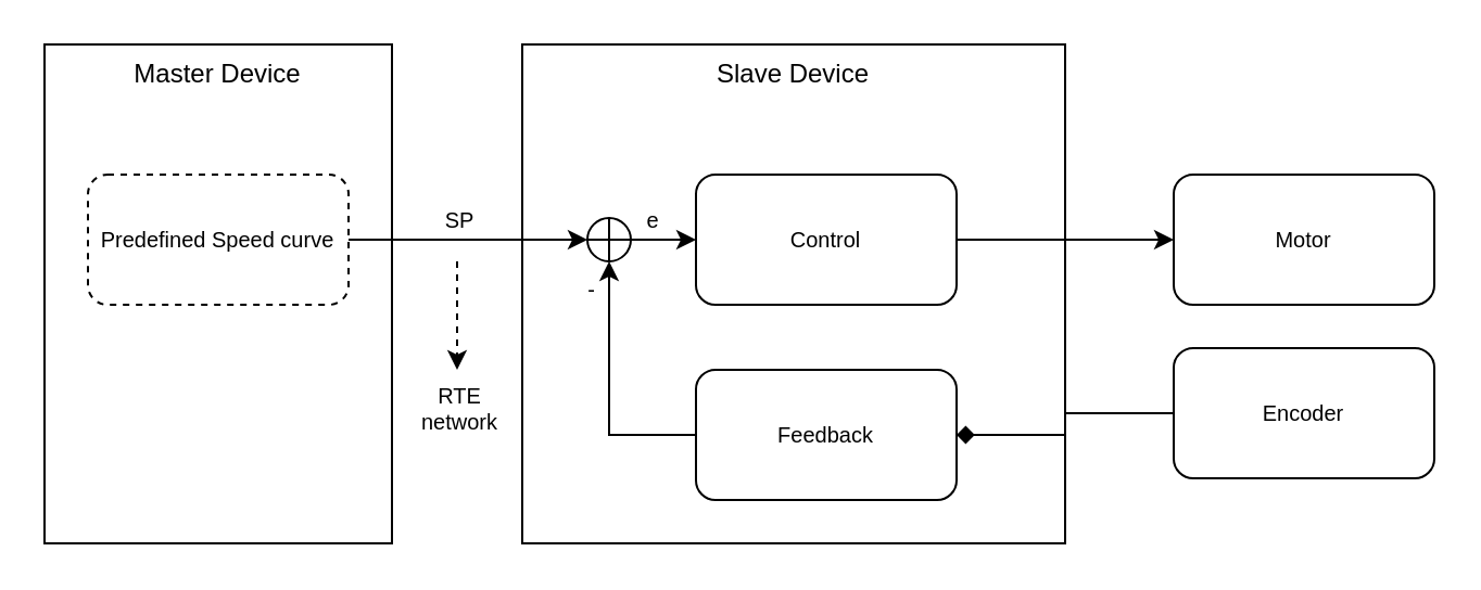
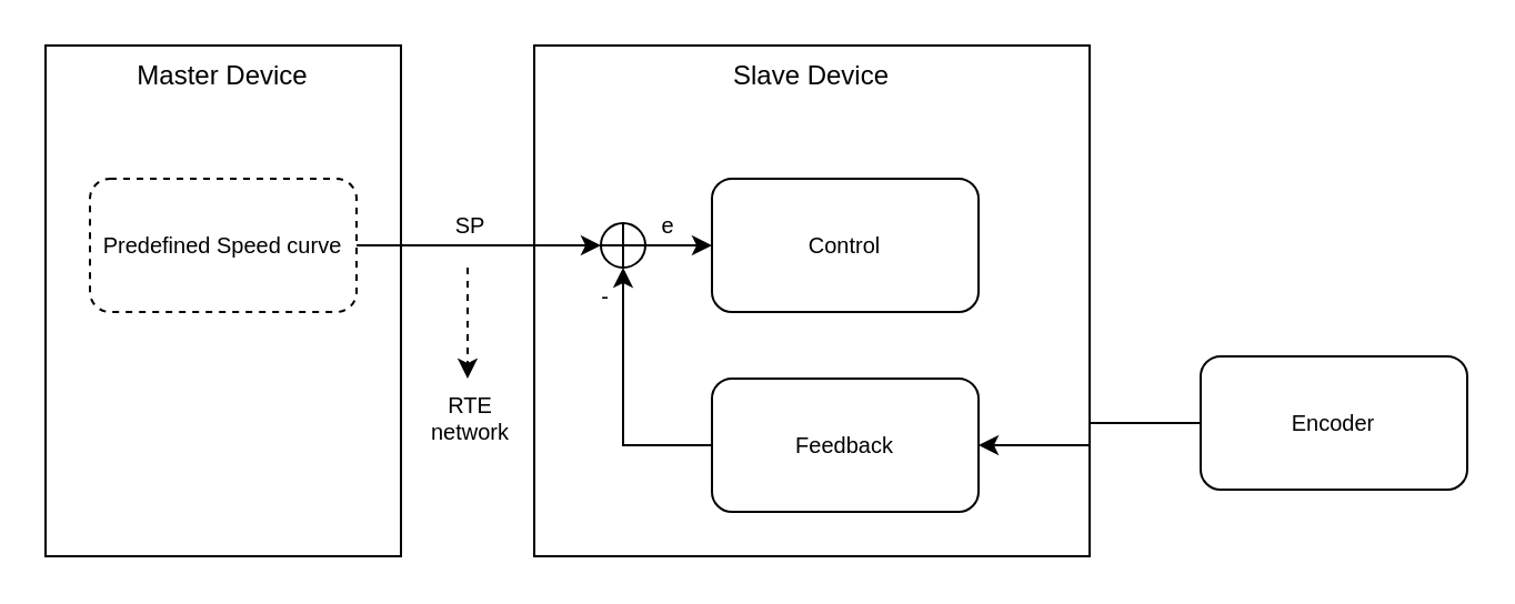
  <mxCell id="0" />
  <mxCell id="1" parent="0" />
  <mxCell id="2" style="edgeStyle=orthogonalEdgeStyle;rounded=0;orthogonalLoop=1;jettySize=auto;html=1;fontSize=10;verticalAlign=bottom;dashed=1;" edge="1" parent="1"><mxGeometry relative="1" as="geometry"><mxPoint x="210" y="170" as="targetPoint" /><mxPoint x="210" y="120" as="sourcePoint" /></mxGeometry></mxCell>
  <mxCell id="3" value="&lt;div&gt;RTE&lt;/div&gt;&lt;div&gt;network&lt;/div&gt;" style="edgeLabel;html=1;align=center;verticalAlign=top;resizable=0;points=[];fontSize=10;" vertex="1" connectable="0" parent="2"><mxGeometry x="-0.246" relative="1" as="geometry"><mxPoint y="31" as="offset" /></mxGeometry></mxCell>
  <mxCell id="4" value="&lt;div style=&quot;font-size: 12px;&quot;&gt;Slave Device&lt;/div&gt;" style="rounded=0;whiteSpace=wrap;html=1;verticalAlign=top;fontSize=12;" vertex="1" parent="1"><mxGeometry x="240" y="20" width="250" height="230" as="geometry" /></mxCell>
  <mxCell id="5" value="Master Device" style="rounded=0;whiteSpace=wrap;html=1;verticalAlign=top;fontSize=12;" vertex="1" parent="1"><mxGeometry x="20" y="20" width="160" height="230" as="geometry" /></mxCell>
  <mxCell id="6" style="edgeStyle=orthogonalEdgeStyle;rounded=0;orthogonalLoop=1;jettySize=auto;html=1;entryX=0;entryY=0.5;entryDx=0;entryDy=0;entryPerimeter=0;exitX=1;exitY=0.5;exitDx=0;exitDy=0;" edge="1" parent="1" source="19" target="16"><mxGeometry relative="1" as="geometry"><Array as="points"><mxPoint x="130" y="110" /></Array></mxGeometry></mxCell>
  <mxCell id="7" value="SP" style="edgeLabel;html=1;align=center;verticalAlign=bottom;resizable=0;points=[];fontSize=10;" vertex="1" connectable="0" parent="6"><mxGeometry x="-0.261" y="-1" relative="1" as="geometry"><mxPoint x="-23" y="-1" as="offset" /></mxGeometry></mxCell>
  <mxCell id="8" value="SP" style="edgeLabel;html=1;align=center;verticalAlign=bottom;resizable=0;points=[];fontSize=10;" vertex="1" connectable="0" parent="6"><mxGeometry x="0.297" y="1" relative="1" as="geometry"><mxPoint as="offset" /></mxGeometry></mxCell>
- <mxCell id="9" style="edgeStyle=orthogonalEdgeStyle;rounded=0;orthogonalLoop=1;jettySize=auto;html=1;entryX=0;entryY=0.5;entryDx=0;entryDy=0;" edge="1" parent="1" source="10" target="14"><mxGeometry relative="1" as="geometry" /></mxCell>
  <mxCell id="10" value="Control" style="rounded=1;whiteSpace=wrap;html=1;verticalAlign=middle;fontSize=10;" vertex="1" parent="1"><mxGeometry x="320" y="80" width="120" height="60" as="geometry" /></mxCell>
  <mxCell id="11" style="edgeStyle=orthogonalEdgeStyle;rounded=0;orthogonalLoop=1;jettySize=auto;html=1;entryX=0.5;entryY=1;entryDx=0;entryDy=0;entryPerimeter=0;" edge="1" parent="1" source="13" target="16"><mxGeometry relative="1" as="geometry" /></mxCell>
  <mxCell id="12" value="-" style="edgeLabel;html=1;align=right;verticalAlign=middle;resizable=0;points=[];spacingRight=6;fontSize=10;" vertex="1" connectable="0" parent="11"><mxGeometry x="0.681" relative="1" as="geometry"><mxPoint y="-7" as="offset" /></mxGeometry></mxCell>
  <mxCell id="13" value="Feedback" style="rounded=1;whiteSpace=wrap;html=1;verticalAlign=middle;fontSize=10;" vertex="1" parent="1"><mxGeometry x="320" y="170" width="120" height="60" as="geometry" /></mxCell>
- <mxCell id="14" value="Motor" style="rounded=1;whiteSpace=wrap;html=1;verticalAlign=middle;fontSize=10;" vertex="1" parent="1"><mxGeometry x="540" y="80" width="120" height="60" as="geometry" /></mxCell>
  <mxCell id="15" value="e" style="edgeStyle=orthogonalEdgeStyle;rounded=0;orthogonalLoop=1;jettySize=auto;html=1;entryX=0;entryY=0.5;entryDx=0;entryDy=0;verticalAlign=bottom;fontSize=10;" edge="1" parent="1" source="16" target="10"><mxGeometry x="0.2" relative="1" as="geometry"><mxPoint as="offset" /></mxGeometry></mxCell>
  <mxCell id="16" value="" style="verticalLabelPosition=bottom;verticalAlign=top;html=1;shape=mxgraph.flowchart.summing_function;" vertex="1" parent="1"><mxGeometry x="270" y="100" width="20" height="20" as="geometry" /></mxCell>
- <mxCell id="17" style="edgeStyle=orthogonalEdgeStyle;rounded=0;orthogonalLoop=1;jettySize=auto;html=1;endArrow=diamond;" edge="1" parent="1" source="18" target="13"><mxGeometry relative="1" as="geometry" /></mxCell>
+ <mxCell id="17" style="edgeStyle=orthogonalEdgeStyle;rounded=0;orthogonalLoop=1;jettySize=auto;html=1;" edge="1" parent="1" source="18" target="13"><mxGeometry relative="1" as="geometry" /></mxCell>
  <mxCell id="18" value="Encoder" style="rounded=1;whiteSpace=wrap;html=1;verticalAlign=middle;fontSize=10;" vertex="1" parent="1"><mxGeometry x="540" y="160" width="120" height="60" as="geometry" /></mxCell>
  <mxCell id="19" value="Predefined Speed curve" style="rounded=1;whiteSpace=wrap;html=1;fontSize=10;align=center;verticalAlign=middle;dashed=1;" vertex="1" parent="1"><mxGeometry x="40" y="80" width="120" height="60" as="geometry" /></mxCell>
